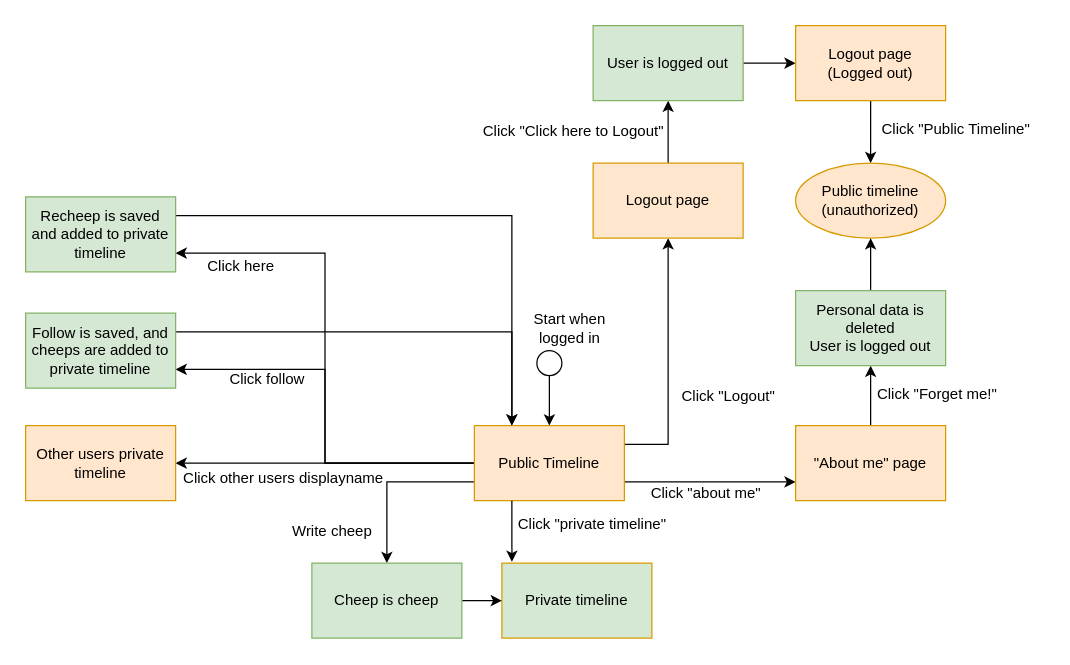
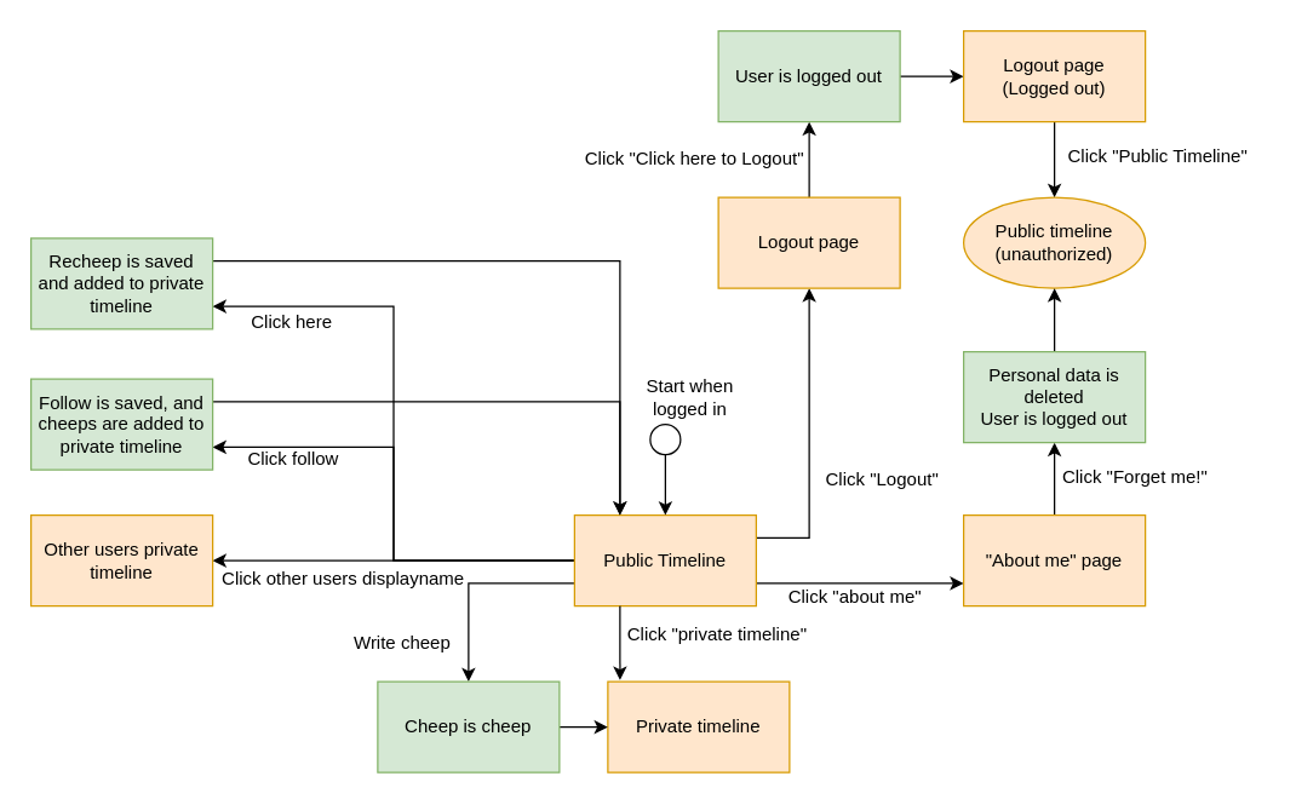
  <mxCell id="0" />
  <mxCell id="1" parent="0" />
  <mxCell id="2" style="edgeStyle=orthogonalEdgeStyle;rounded=0;orthogonalLoop=1;jettySize=auto;html=1;exitX=0;exitY=0.5;exitDx=0;exitDy=0;entryX=1;entryY=0.5;entryDx=0;entryDy=0;" parent="1" source="8" target="19" edge="1"><mxGeometry relative="1" as="geometry" /></mxCell>
  <mxCell id="3" style="edgeStyle=orthogonalEdgeStyle;rounded=0;orthogonalLoop=1;jettySize=auto;html=1;exitX=0;exitY=0.75;exitDx=0;exitDy=0;entryX=0.5;entryY=0;entryDx=0;entryDy=0;" parent="1" source="8" target="22" edge="1"><mxGeometry relative="1" as="geometry" /></mxCell>
  <mxCell id="4" style="edgeStyle=orthogonalEdgeStyle;rounded=0;orthogonalLoop=1;jettySize=auto;html=1;exitX=0;exitY=0.5;exitDx=0;exitDy=0;entryX=1;entryY=0.75;entryDx=0;entryDy=0;" parent="1" source="8" target="25" edge="1"><mxGeometry relative="1" as="geometry" /></mxCell>
  <mxCell id="5" style="edgeStyle=orthogonalEdgeStyle;rounded=0;orthogonalLoop=1;jettySize=auto;html=1;exitX=0;exitY=0.5;exitDx=0;exitDy=0;entryX=1;entryY=0.75;entryDx=0;entryDy=0;" parent="1" source="8" target="29" edge="1"><mxGeometry relative="1" as="geometry" /></mxCell>
  <mxCell id="6" style="edgeStyle=orthogonalEdgeStyle;rounded=0;orthogonalLoop=1;jettySize=auto;html=1;exitX=1;exitY=0.75;exitDx=0;exitDy=0;entryX=0;entryY=0.75;entryDx=0;entryDy=0;" parent="1" source="8" target="12" edge="1"><mxGeometry relative="1" as="geometry" /></mxCell>
  <mxCell id="7" style="edgeStyle=orthogonalEdgeStyle;rounded=0;orthogonalLoop=1;jettySize=auto;html=1;exitX=1;exitY=0.25;exitDx=0;exitDy=0;entryX=0.5;entryY=1;entryDx=0;entryDy=0;" parent="1" source="8" target="34" edge="1"><mxGeometry relative="1" as="geometry" /></mxCell>
  <mxCell id="8" value="Public Timeline" style="rounded=0;whiteSpace=wrap;html=1;fillColor=#ffe6cc;strokeColor=#d79b00;" parent="1" vertex="1"><mxGeometry x="379" y="340" width="120" height="60" as="geometry" /></mxCell>
  <mxCell id="9" style="edgeStyle=orthogonalEdgeStyle;rounded=0;orthogonalLoop=1;jettySize=auto;html=1;exitX=0.5;exitY=1;exitDx=0;exitDy=0;entryX=0.5;entryY=0;entryDx=0;entryDy=0;" parent="1" source="10" target="8" edge="1"><mxGeometry relative="1" as="geometry" /></mxCell>
  <mxCell id="10" value="" style="ellipse;whiteSpace=wrap;html=1;aspect=fixed;" parent="1" vertex="1"><mxGeometry x="429" y="280" width="20" height="20" as="geometry" /></mxCell>
  <mxCell id="11" style="edgeStyle=orthogonalEdgeStyle;rounded=0;orthogonalLoop=1;jettySize=auto;html=1;exitX=0.5;exitY=0;exitDx=0;exitDy=0;entryX=0.5;entryY=1;entryDx=0;entryDy=0;" parent="1" source="12" target="27" edge="1"><mxGeometry relative="1" as="geometry" /></mxCell>
  <mxCell id="12" value="&quot;About me&quot; page" style="rounded=0;whiteSpace=wrap;html=1;fillColor=#ffe6cc;strokeColor=#d79b00;" parent="1" vertex="1"><mxGeometry x="636" y="340" width="120" height="60" as="geometry" /></mxCell>
  <mxCell id="13" value="Click &quot;about me&quot;" style="text;html=1;align=center;verticalAlign=middle;resizable=0;points=[];autosize=1;strokeColor=none;fillColor=none;" parent="1" vertex="1"><mxGeometry x="509" y="379" width="110" height="30" as="geometry" /></mxCell>
  <mxCell id="14" value="&lt;div&gt;Public timeline&lt;/div&gt;&lt;div&gt;(unauthorized)&lt;br&gt;&lt;/div&gt;" style="ellipse;whiteSpace=wrap;html=1;fillColor=#ffe6cc;strokeColor=#d79b00;" parent="1" vertex="1"><mxGeometry x="636" y="130" width="120" height="60" as="geometry" /></mxCell>
  <mxCell id="15" value="&lt;div&gt;Click &quot;Forget me!&quot;&lt;/div&gt;" style="text;html=1;align=center;verticalAlign=middle;resizable=0;points=[];autosize=1;strokeColor=none;fillColor=none;" parent="1" vertex="1"><mxGeometry x="689" y="300" width="120" height="30" as="geometry" /></mxCell>
  <mxCell id="16" value="&lt;div&gt;Start when&lt;br&gt;&lt;/div&gt;&lt;div&gt;logged in&lt;/div&gt;" style="text;html=1;align=center;verticalAlign=middle;resizable=0;points=[];autosize=1;strokeColor=none;fillColor=none;" parent="1" vertex="1"><mxGeometry x="415" y="242" width="80" height="40" as="geometry" /></mxCell>
- <mxCell id="17" value="Private timeline" style="rounded=0;whiteSpace=wrap;html=1;fillColor=#d5e8d4;strokeColor=#d79b00;" parent="1" vertex="1"><mxGeometry x="401" y="450" width="120" height="60" as="geometry" /></mxCell>
+ <mxCell id="17" value="Private timeline" style="rounded=0;whiteSpace=wrap;html=1;fillColor=#ffe6cc;strokeColor=#d79b00;" parent="1" vertex="1"><mxGeometry x="401" y="450" width="120" height="60" as="geometry" /></mxCell>
  <mxCell id="18" value="Click &quot;private timeline&quot;" style="text;html=1;align=center;verticalAlign=middle;resizable=0;points=[];autosize=1;strokeColor=none;fillColor=none;" parent="1" vertex="1"><mxGeometry x="403" y="404" width="140" height="30" as="geometry" /></mxCell>
  <mxCell id="19" value="Other users private timeline" style="rounded=0;whiteSpace=wrap;html=1;fillColor=#ffe6cc;strokeColor=#d79b00;" parent="1" vertex="1"><mxGeometry x="20" y="340" width="120" height="60" as="geometry" /></mxCell>
  <mxCell id="20" value="Click other users displayname" style="text;html=1;align=center;verticalAlign=middle;resizable=0;points=[];autosize=1;strokeColor=none;fillColor=none;" parent="1" vertex="1"><mxGeometry x="136" y="367" width="180" height="30" as="geometry" /></mxCell>
  <mxCell id="21" style="edgeStyle=orthogonalEdgeStyle;rounded=0;orthogonalLoop=1;jettySize=auto;html=1;exitX=1;exitY=0.5;exitDx=0;exitDy=0;entryX=0;entryY=0.5;entryDx=0;entryDy=0;" parent="1" source="22" target="17" edge="1"><mxGeometry relative="1" as="geometry" /></mxCell>
  <mxCell id="22" value="Cheep is cheep" style="rounded=0;whiteSpace=wrap;html=1;fillColor=#d5e8d4;strokeColor=#82b366;" parent="1" vertex="1"><mxGeometry x="249" y="450" width="120" height="60" as="geometry" /></mxCell>
  <mxCell id="23" value="Write cheep" style="text;html=1;align=center;verticalAlign=middle;resizable=0;points=[];autosize=1;strokeColor=none;fillColor=none;" parent="1" vertex="1"><mxGeometry x="220" y="410" width="90" height="30" as="geometry" /></mxCell>
  <mxCell id="24" style="edgeStyle=orthogonalEdgeStyle;rounded=0;orthogonalLoop=1;jettySize=auto;html=1;exitX=1;exitY=0.25;exitDx=0;exitDy=0;entryX=0.25;entryY=0;entryDx=0;entryDy=0;" parent="1" source="25" target="8" edge="1"><mxGeometry relative="1" as="geometry" /></mxCell>
  <mxCell id="25" value="Follow is saved, and cheeps are added to private timeline" style="rounded=0;whiteSpace=wrap;html=1;fillColor=#d5e8d4;strokeColor=#82b366;" parent="1" vertex="1"><mxGeometry x="20" y="250" width="120" height="60" as="geometry" /></mxCell>
  <mxCell id="26" style="edgeStyle=orthogonalEdgeStyle;rounded=0;orthogonalLoop=1;jettySize=auto;html=1;exitX=0.5;exitY=0;exitDx=0;exitDy=0;entryX=0.5;entryY=1;entryDx=0;entryDy=0;" parent="1" source="27" target="14" edge="1"><mxGeometry relative="1" as="geometry" /></mxCell>
  <mxCell id="27" value="&lt;div&gt;Personal data is deleted&lt;/div&gt;&lt;div&gt;User is logged out&lt;br&gt;&lt;/div&gt;" style="rounded=0;whiteSpace=wrap;html=1;fillColor=#d5e8d4;strokeColor=#82b366;" parent="1" vertex="1"><mxGeometry x="636" y="232" width="120" height="60" as="geometry" /></mxCell>
  <mxCell id="28" style="edgeStyle=orthogonalEdgeStyle;rounded=0;orthogonalLoop=1;jettySize=auto;html=1;exitX=1;exitY=0.25;exitDx=0;exitDy=0;entryX=0.25;entryY=0;entryDx=0;entryDy=0;" parent="1" source="29" target="8" edge="1"><mxGeometry relative="1" as="geometry" /></mxCell>
  <mxCell id="29" value="Recheep is saved and added to private timeline" style="rounded=0;whiteSpace=wrap;html=1;fillColor=#d5e8d4;strokeColor=#82b366;" parent="1" vertex="1"><mxGeometry x="20" y="157" width="120" height="60" as="geometry" /></mxCell>
- <mxCell id="30" value="Click follow" style="text;html=1;align=center;verticalAlign=middle;resizable=0;points=[];autosize=1;strokeColor=none;fillColor=none;" parent="1" vertex="1"><mxGeometry x="173" y="288" width="80" height="30" as="geometry" /></mxCell>
+ <mxCell id="30" value="Click follow" style="text;html=1;align=center;verticalAlign=middle;resizable=0;points=[];autosize=1;strokeColor=none;fillColor=none;" parent="1" vertex="1"><mxGeometry x="153" y="288" width="80" height="30" as="geometry" /></mxCell>
  <mxCell id="31" value="Click here" style="text;html=1;align=center;verticalAlign=middle;resizable=0;points=[];autosize=1;strokeColor=none;fillColor=none;" parent="1" vertex="1"><mxGeometry x="142" y="198" width="100" height="30" as="geometry" /></mxCell>
  <mxCell id="32" style="edgeStyle=orthogonalEdgeStyle;rounded=0;orthogonalLoop=1;jettySize=auto;html=1;exitX=0.25;exitY=1;exitDx=0;exitDy=0;entryX=0.067;entryY=-0.017;entryDx=0;entryDy=0;entryPerimeter=0;" parent="1" source="8" target="17" edge="1"><mxGeometry relative="1" as="geometry" /></mxCell>
  <mxCell id="33" style="edgeStyle=orthogonalEdgeStyle;rounded=0;orthogonalLoop=1;jettySize=auto;html=1;exitX=0.5;exitY=0;exitDx=0;exitDy=0;entryX=0.5;entryY=1;entryDx=0;entryDy=0;" parent="1" source="34" target="37" edge="1"><mxGeometry relative="1" as="geometry" /></mxCell>
  <mxCell id="34" value="Logout page" style="rounded=0;whiteSpace=wrap;html=1;fillColor=#ffe6cc;strokeColor=#d79b00;" parent="1" vertex="1"><mxGeometry x="474" y="130" width="120" height="60" as="geometry" /></mxCell>
  <mxCell id="35" value="Click &quot;Logout&quot;" style="text;html=1;align=center;verticalAlign=middle;resizable=0;points=[];autosize=1;strokeColor=none;fillColor=none;" parent="1" vertex="1"><mxGeometry x="532" y="302" width="100" height="30" as="geometry" /></mxCell>
  <mxCell id="36" style="edgeStyle=orthogonalEdgeStyle;rounded=0;orthogonalLoop=1;jettySize=auto;html=1;exitX=1;exitY=0.5;exitDx=0;exitDy=0;entryX=0;entryY=0.5;entryDx=0;entryDy=0;" parent="1" source="37" target="40" edge="1"><mxGeometry relative="1" as="geometry" /></mxCell>
  <mxCell id="37" value="User is logged out" style="rounded=0;whiteSpace=wrap;html=1;fillColor=#d5e8d4;strokeColor=#82b366;" parent="1" vertex="1"><mxGeometry x="474" y="20" width="120" height="60" as="geometry" /></mxCell>
  <mxCell id="38" value="Click &quot;Click here to Logout&quot;" style="text;html=1;align=center;verticalAlign=middle;resizable=0;points=[];autosize=1;strokeColor=none;fillColor=none;" parent="1" vertex="1"><mxGeometry x="373" y="90" width="170" height="30" as="geometry" /></mxCell>
  <mxCell id="39" style="edgeStyle=orthogonalEdgeStyle;rounded=0;orthogonalLoop=1;jettySize=auto;html=1;exitX=0.5;exitY=1;exitDx=0;exitDy=0;entryX=0.5;entryY=0;entryDx=0;entryDy=0;" parent="1" source="40" target="14" edge="1"><mxGeometry relative="1" as="geometry" /></mxCell>
  <mxCell id="40" value="&lt;div&gt;Logout page&lt;/div&gt;&lt;div&gt;(Logged out)&lt;br&gt;&lt;/div&gt;" style="rounded=0;whiteSpace=wrap;html=1;fillColor=#ffe6cc;strokeColor=#d79b00;" parent="1" vertex="1"><mxGeometry x="636" y="20" width="120" height="60" as="geometry" /></mxCell>
  <mxCell id="41" value="Click &quot;Public Timeline&quot;" style="text;html=1;align=center;verticalAlign=middle;resizable=0;points=[];autosize=1;strokeColor=none;fillColor=none;" parent="1" vertex="1"><mxGeometry x="694" y="88" width="140" height="30" as="geometry" /></mxCell>
